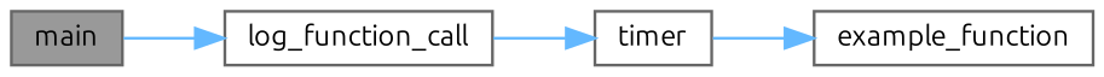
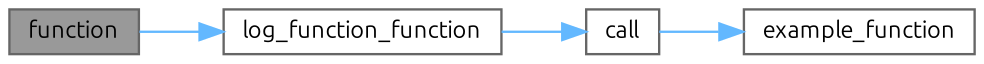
  digraph {
    fontname=Ubuntu
    rankdir=LR
    node [color=grey40 fillcolor=white fontname=Ubuntu fontsize=10 shape=box style=filled]
    edge [color=steelblue1 fontname=Ubuntu fontsize=10 labelfontname=Helvetica labelfontsize=10 style=solid]
-   n1 [color=gray40 fillcolor=grey60 fontcolor=black height=0.2 label=main width=0.4]
-   n2 [height=0.2 label=log_function_call width=0.4]
+   n1 [color=gray40 fillcolor=grey60 fontcolor=black height=0.2 label=function width=0.4]
+   n2 [height=0.2 label=log_function_function width=0.4]
    n3 [height=0.2 label=example_function width=0.4]
-   n4 [height=0.2 label=timer width=0.4]
+   n4 [height=0.2 label=call width=0.4]
    n1 -> n2
    n2 -> n4
    n4 -> n3
  }
